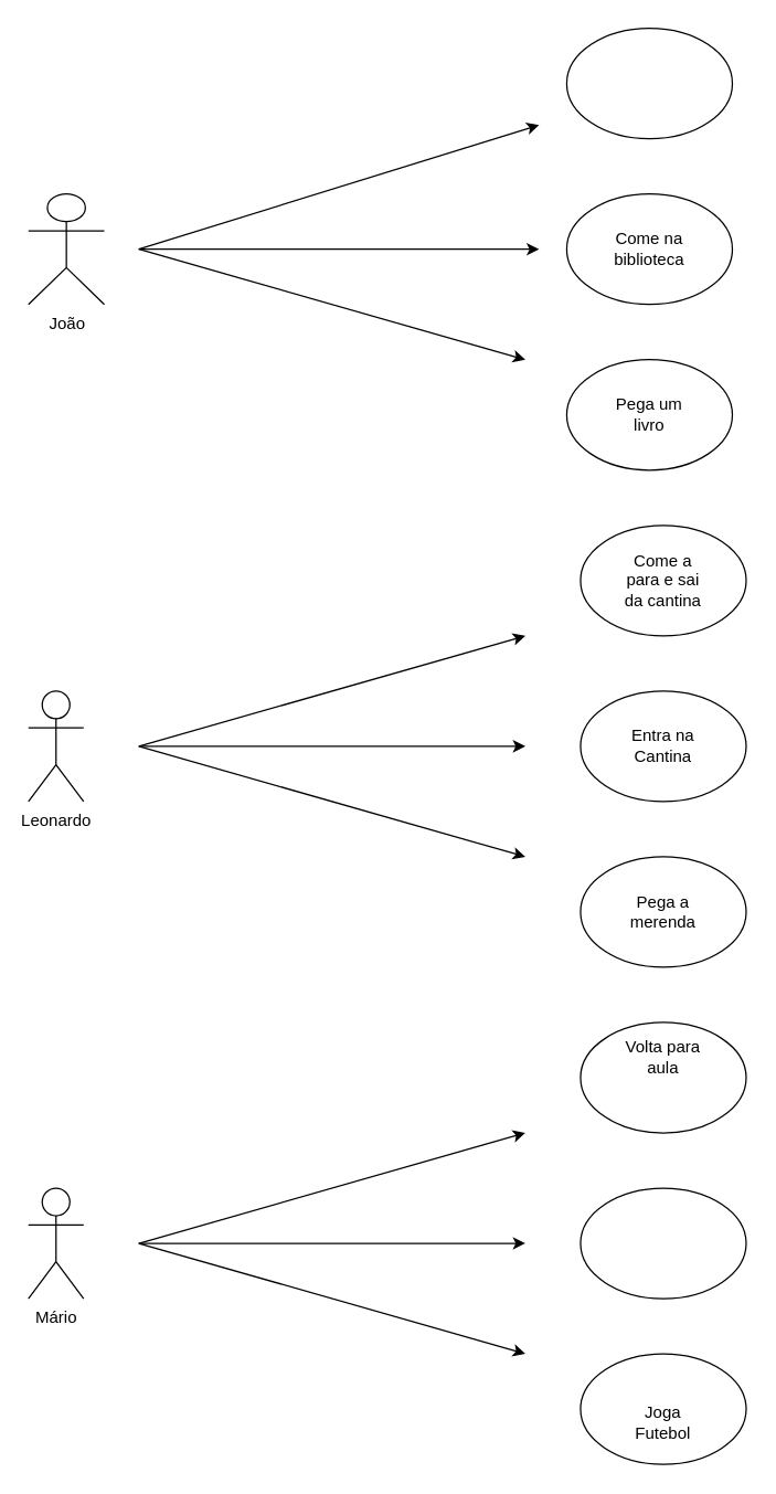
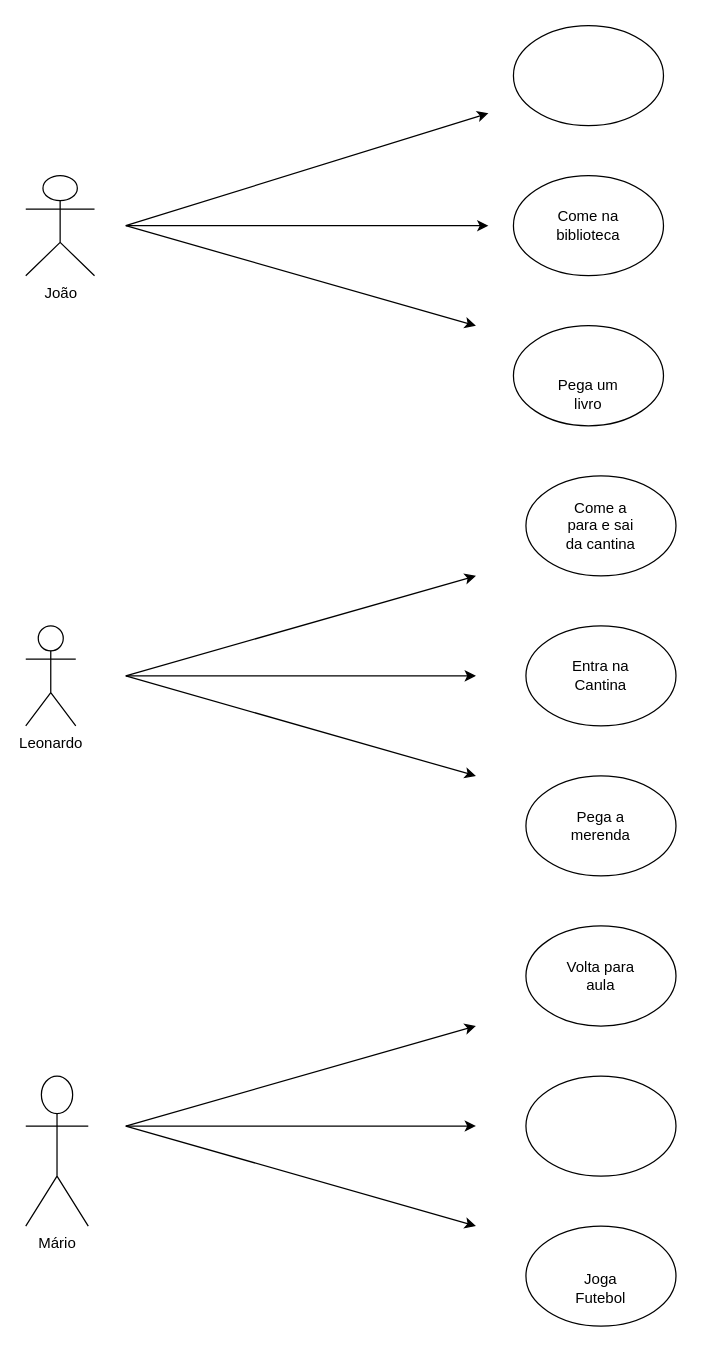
  <mxCell id="0" />
  <mxCell id="1" parent="0" />
  <mxCell id="2" value="João&lt;div&gt;&lt;br/&gt;&lt;/div&gt;" style="shape=umlActor;verticalLabelPosition=bottom;verticalAlign=top;html=1;outlineConnect=0;" vertex="1" parent="1"><mxGeometry x="20" y="140" width="55" height="80" as="geometry" /></mxCell>
  <mxCell id="3" value="" style="ellipse;whiteSpace=wrap;html=1;" vertex="1" parent="1"><mxGeometry x="410" y="140" width="120" height="80" as="geometry" /></mxCell>
  <mxCell id="4" value="Come na biblioteca" style="text;html=1;align=center;verticalAlign=middle;whiteSpace=wrap;rounded=0;" vertex="1" parent="1"><mxGeometry x="440" y="165" width="60" height="30" as="geometry" /></mxCell>
  <mxCell id="5" value="" style="ellipse;whiteSpace=wrap;html=1;" vertex="1" parent="1"><mxGeometry x="410" y="260" width="120" height="80" as="geometry" /></mxCell>
- <mxCell id="6" value="Pega um livro" style="text;html=1;align=center;verticalAlign=middle;whiteSpace=wrap;rounded=0;" vertex="1" parent="1"><mxGeometry x="440" y="285" width="60" height="30" as="geometry" /></mxCell>
+ <mxCell id="6" value="Pega um livro" style="text;html=1;align=center;verticalAlign=middle;whiteSpace=wrap;rounded=0;" vertex="1" parent="1"><mxGeometry x="440" y="300" width="60" height="30" as="geometry" /></mxCell>
  <mxCell id="7" value="" style="ellipse;whiteSpace=wrap;html=1;" vertex="1" parent="1"><mxGeometry x="410" y="20" width="120" height="80" as="geometry" /></mxCell>
  <mxCell id="8" value="Leonardo&lt;div&gt;&lt;br/&gt;&lt;/div&gt;" style="shape=umlActor;verticalLabelPosition=bottom;verticalAlign=top;html=1;outlineConnect=0;" vertex="1" parent="1"><mxGeometry x="20" y="500" width="40" height="80" as="geometry" /></mxCell>
  <mxCell id="9" value="" style="ellipse;whiteSpace=wrap;html=1;" vertex="1" parent="1"><mxGeometry x="420" y="500" width="120" height="80" as="geometry" /></mxCell>
  <mxCell id="10" value="Entra na Cantina" style="text;html=1;align=center;verticalAlign=middle;whiteSpace=wrap;rounded=0;" vertex="1" parent="1"><mxGeometry x="450" y="525" width="60" height="30" as="geometry" /></mxCell>
  <mxCell id="11" value="" style="ellipse;whiteSpace=wrap;html=1;" vertex="1" parent="1"><mxGeometry x="420" y="620" width="120" height="80" as="geometry" /></mxCell>
  <mxCell id="12" value="Pega a merenda" style="text;html=1;align=center;verticalAlign=middle;whiteSpace=wrap;rounded=0;" vertex="1" parent="1"><mxGeometry x="450" y="645" width="60" height="30" as="geometry" /></mxCell>
  <mxCell id="13" value="" style="ellipse;whiteSpace=wrap;html=1;" vertex="1" parent="1"><mxGeometry x="420" y="380" width="120" height="80" as="geometry" /></mxCell>
  <mxCell id="14" value="Come a para e sai da cantina" style="text;html=1;align=center;verticalAlign=middle;whiteSpace=wrap;rounded=0;" vertex="1" parent="1"><mxGeometry x="450" y="405" width="60" height="30" as="geometry" /></mxCell>
- <mxCell id="15" value="Mário&lt;div&gt;&lt;br/&gt;&lt;/div&gt;" style="shape=umlActor;verticalLabelPosition=bottom;verticalAlign=top;html=1;outlineConnect=0;" vertex="1" parent="1"><mxGeometry x="20" y="860" width="40" height="80" as="geometry" /></mxCell>
+ <mxCell id="15" value="Mário&lt;div&gt;&lt;br/&gt;&lt;/div&gt;" style="shape=umlActor;verticalLabelPosition=bottom;verticalAlign=top;html=1;outlineConnect=0;" vertex="1" parent="1"><mxGeometry x="20" y="860" width="50" height="120" as="geometry" /></mxCell>
  <mxCell id="16" value="" style="ellipse;whiteSpace=wrap;html=1;" vertex="1" parent="1"><mxGeometry x="420" y="860" width="120" height="80" as="geometry" /></mxCell>
  <mxCell id="17" value="" style="ellipse;whiteSpace=wrap;html=1;" vertex="1" parent="1"><mxGeometry x="420" y="980" width="120" height="80" as="geometry" /></mxCell>
  <mxCell id="18" value="Joga Futebol" style="text;html=1;align=center;verticalAlign=middle;whiteSpace=wrap;rounded=0;" vertex="1" parent="1"><mxGeometry x="450" y="1015" width="60" height="30" as="geometry" /></mxCell>
  <mxCell id="19" value="" style="ellipse;whiteSpace=wrap;html=1;" vertex="1" parent="1"><mxGeometry x="420" y="740" width="120" height="80" as="geometry" /></mxCell>
- <mxCell id="20" value="Volta para aula" style="text;html=1;align=center;verticalAlign=middle;whiteSpace=wrap;rounded=0;" vertex="1" parent="1"><mxGeometry x="450" y="750" width="60" height="30" as="geometry" /></mxCell>
+ <mxCell id="20" value="Volta para aula" style="text;html=1;align=center;verticalAlign=middle;whiteSpace=wrap;rounded=0;" vertex="1" parent="1"><mxGeometry x="450" y="765" width="60" height="30" as="geometry" /></mxCell>
  <mxCell id="21" value="" style="endArrow=classic;html=1;rounded=0;" edge="1" parent="1"><mxGeometry width="50" height="50" relative="1" as="geometry"><mxPoint x="100" y="180" as="sourcePoint" /><mxPoint x="390" y="90" as="targetPoint" /></mxGeometry></mxCell>
  <mxCell id="22" value="" style="endArrow=classic;html=1;rounded=0;" edge="1" parent="1"><mxGeometry width="50" height="50" relative="1" as="geometry"><mxPoint x="100" y="180" as="sourcePoint" /><mxPoint x="390" y="180" as="targetPoint" /></mxGeometry></mxCell>
  <mxCell id="23" value="" style="endArrow=classic;html=1;rounded=0;" edge="1" parent="1"><mxGeometry width="50" height="50" relative="1" as="geometry"><mxPoint x="100" y="180" as="sourcePoint" /><mxPoint x="380" y="260" as="targetPoint" /></mxGeometry></mxCell>
  <mxCell id="24" value="" style="endArrow=classic;html=1;rounded=0;" edge="1" parent="1"><mxGeometry width="50" height="50" relative="1" as="geometry"><mxPoint x="100" y="540" as="sourcePoint" /><mxPoint x="380" y="460" as="targetPoint" /></mxGeometry></mxCell>
  <mxCell id="25" value="" style="endArrow=classic;html=1;rounded=0;" edge="1" parent="1"><mxGeometry width="50" height="50" relative="1" as="geometry"><mxPoint x="100" y="540" as="sourcePoint" /><mxPoint x="380" y="540" as="targetPoint" /></mxGeometry></mxCell>
  <mxCell id="26" value="" style="endArrow=classic;html=1;rounded=0;" edge="1" parent="1"><mxGeometry width="50" height="50" relative="1" as="geometry"><mxPoint x="100" y="540" as="sourcePoint" /><mxPoint x="380" y="620" as="targetPoint" /></mxGeometry></mxCell>
  <mxCell id="27" value="" style="endArrow=classic;html=1;rounded=0;" edge="1" parent="1"><mxGeometry width="50" height="50" relative="1" as="geometry"><mxPoint x="100" y="900" as="sourcePoint" /><mxPoint x="380" y="820" as="targetPoint" /></mxGeometry></mxCell>
  <mxCell id="28" value="" style="endArrow=classic;html=1;rounded=0;" edge="1" parent="1"><mxGeometry width="50" height="50" relative="1" as="geometry"><mxPoint x="100" y="900" as="sourcePoint" /><mxPoint x="380" y="900" as="targetPoint" /></mxGeometry></mxCell>
  <mxCell id="29" value="" style="endArrow=classic;html=1;rounded=0;" edge="1" parent="1"><mxGeometry width="50" height="50" relative="1" as="geometry"><mxPoint x="100" y="900" as="sourcePoint" /><mxPoint x="380" y="980" as="targetPoint" /></mxGeometry></mxCell>
